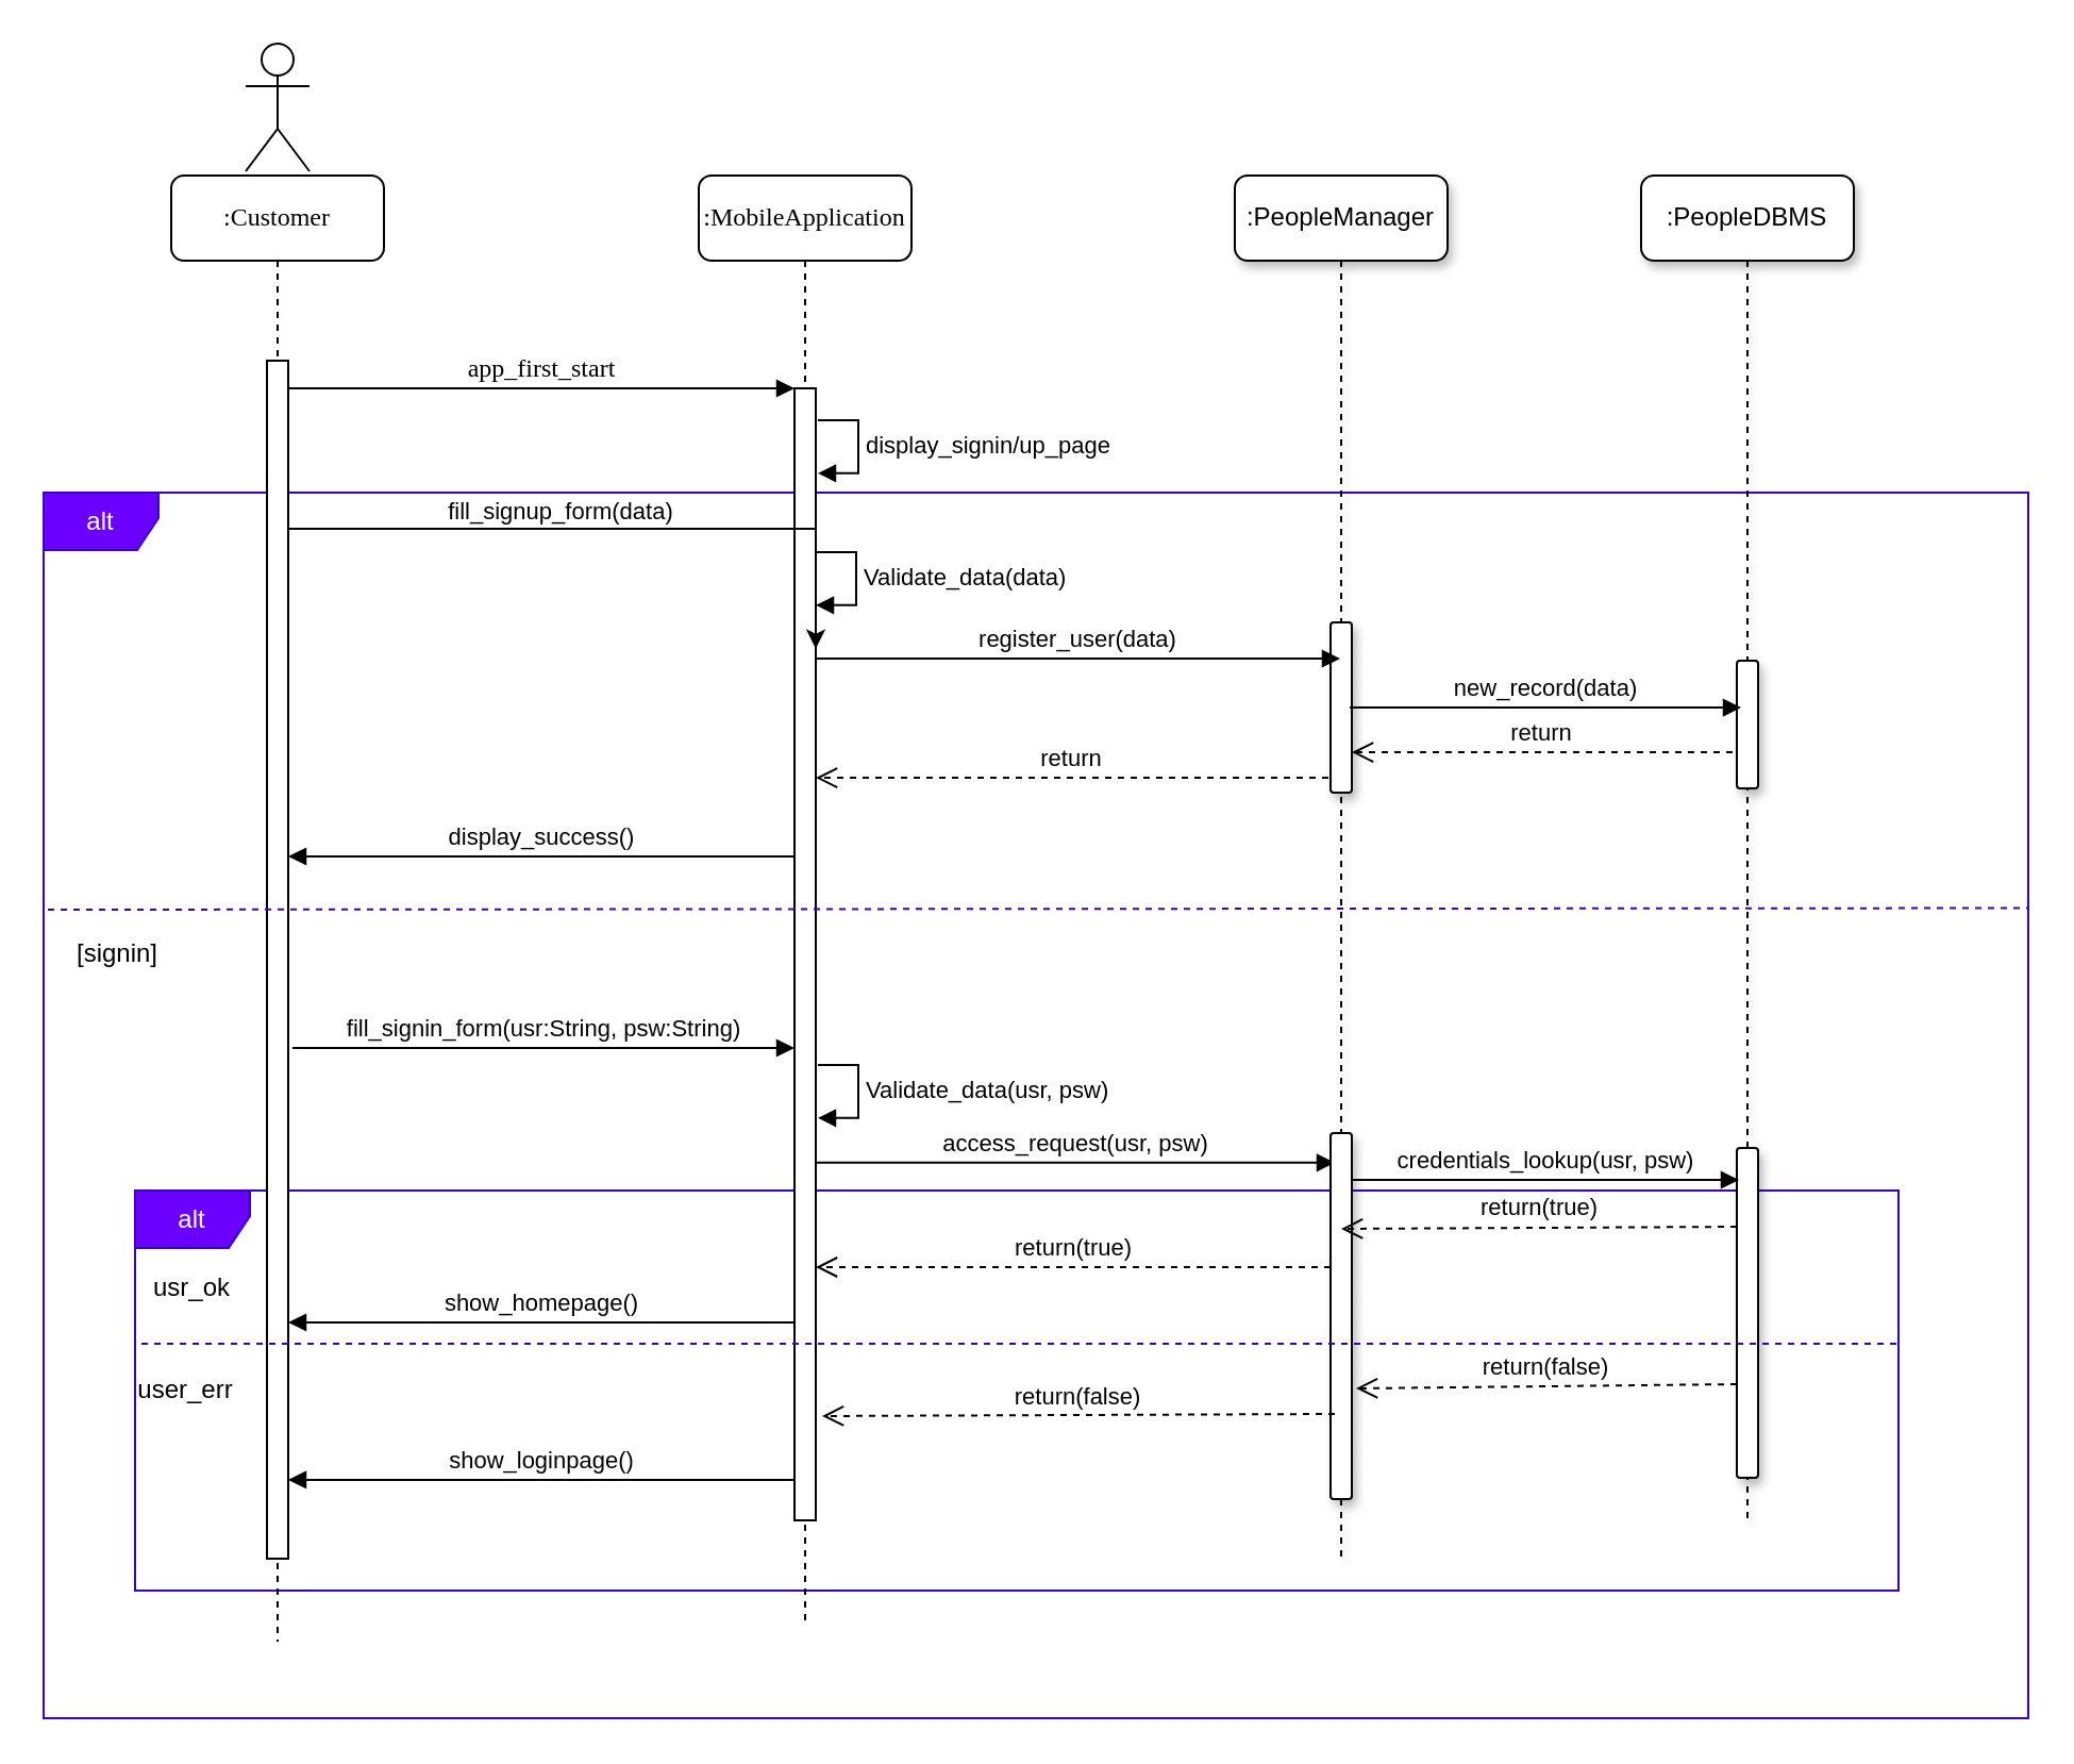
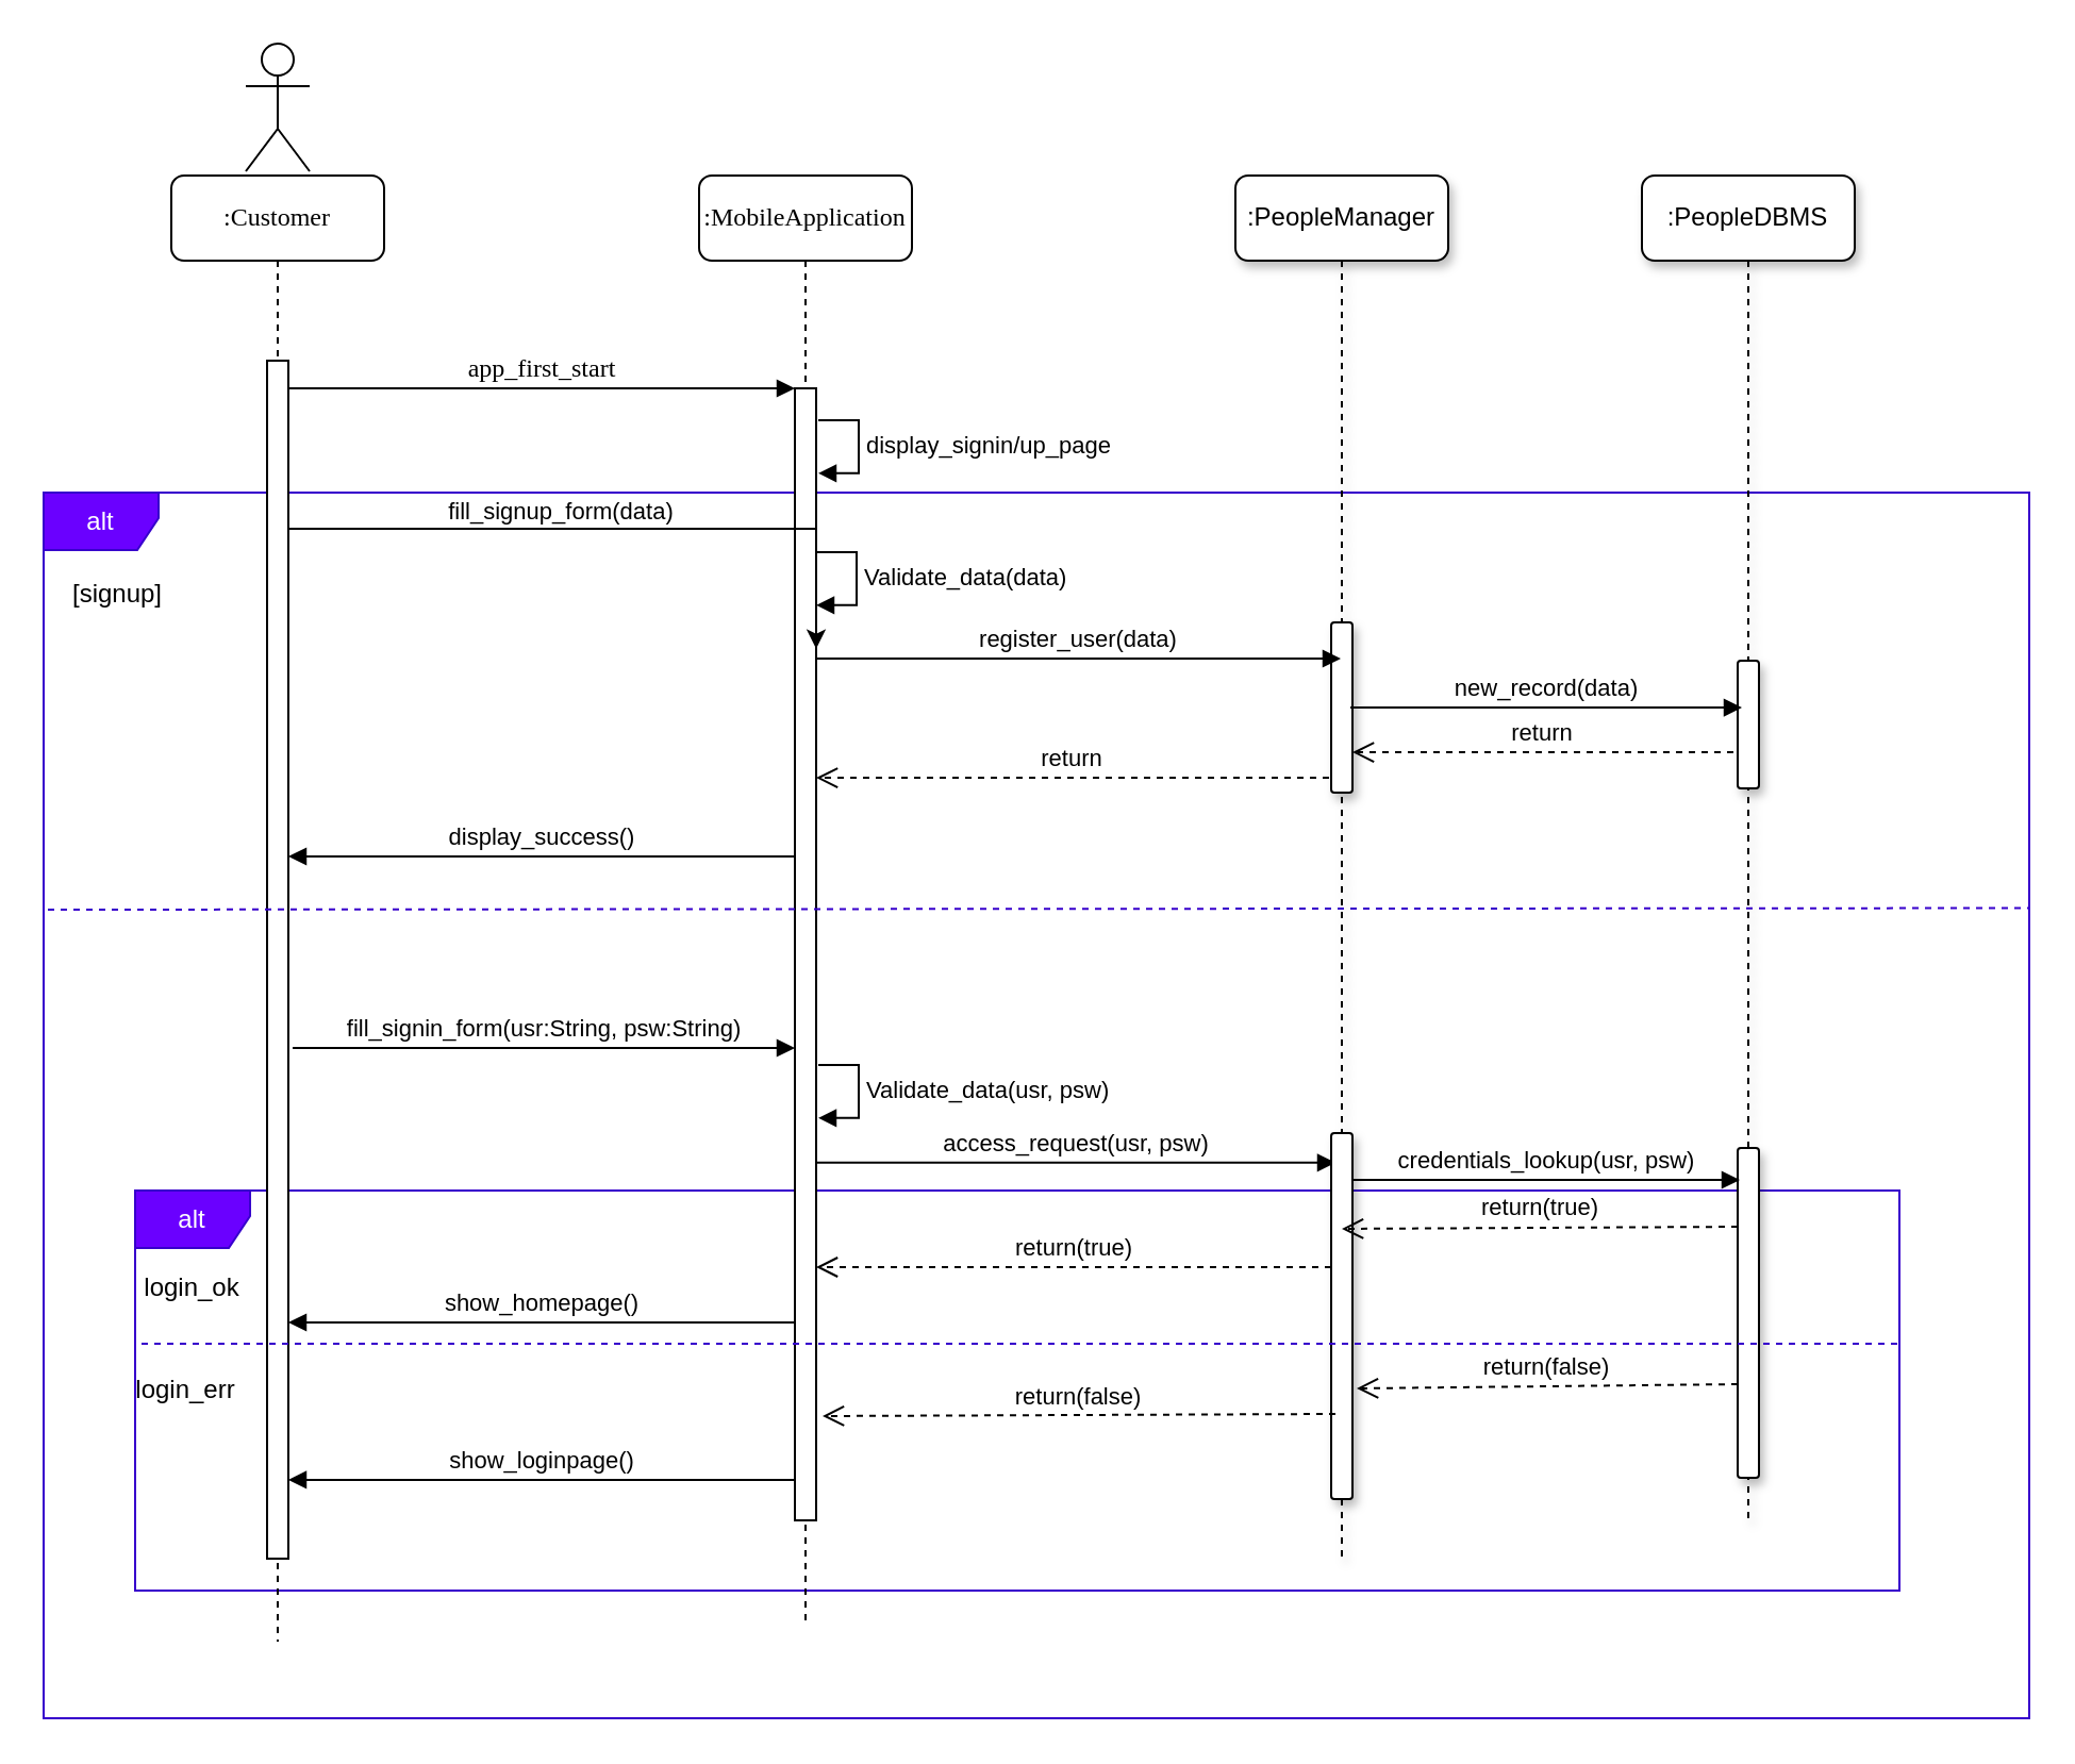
  <mxCell id="0" />
  <mxCell id="1" parent="0" />
  <mxCell id="2" value="alt" style="shape=umlFrame;whiteSpace=wrap;html=1;width=54;height=27;fillColor=#6a00ff;strokeColor=#3700CC;fontColor=#ffffff;" vertex="1" parent="1"><mxGeometry x="63" y="559" width="829" height="188" as="geometry" /></mxCell>
  <mxCell id="3" value="alt" style="shape=umlFrame;whiteSpace=wrap;html=1;width=54;height=27;fillColor=#6a00ff;strokeColor=#3700CC;fontColor=#ffffff;" vertex="1" parent="1"><mxGeometry x="20" y="231" width="933" height="576" as="geometry" /></mxCell>
  <mxCell id="4" value=":MobileApplication" style="shape=umlLifeline;perimeter=lifelinePerimeter;whiteSpace=wrap;html=1;container=1;collapsible=0;recursiveResize=0;outlineConnect=0;rounded=1;shadow=0;comic=0;labelBackgroundColor=none;strokeWidth=1;fontFamily=Verdana;fontSize=12;align=center;" parent="1" vertex="1"><mxGeometry x="328" y="82" width="100" height="682" as="geometry" /></mxCell>
  <mxCell id="5" value="" style="html=1;points=[];perimeter=orthogonalPerimeter;rounded=0;shadow=0;comic=0;labelBackgroundColor=none;strokeWidth=1;fontFamily=Verdana;fontSize=12;align=center;" parent="4" vertex="1"><mxGeometry x="45" y="100" width="10" height="532" as="geometry" /></mxCell>
  <mxCell id="6" value="display_signin/up_page" style="edgeStyle=orthogonalEdgeStyle;html=1;align=left;spacingLeft=2;endArrow=block;rounded=0;entryX=1.1;entryY=0.143;entryDx=0;entryDy=0;entryPerimeter=0;" edge="1" parent="4"><mxGeometry relative="1" as="geometry"><mxPoint x="56" y="115" as="sourcePoint" /><Array as="points"><mxPoint x="75" y="115" /><mxPoint x="75" y="140" /></Array><mxPoint x="56" y="139.89" as="targetPoint" /></mxGeometry></mxCell>
  <mxCell id="7" value="display_success()" style="html=1;verticalAlign=bottom;endArrow=block;" edge="1" parent="4" target="9"><mxGeometry width="80" relative="1" as="geometry"><mxPoint x="45" y="320" as="sourcePoint" /><mxPoint x="125" y="320" as="targetPoint" /></mxGeometry></mxCell>
  <mxCell id="8" value=":Customer" style="shape=umlLifeline;perimeter=lifelinePerimeter;whiteSpace=wrap;html=1;container=1;collapsible=0;recursiveResize=0;outlineConnect=0;rounded=1;shadow=0;comic=0;labelBackgroundColor=none;strokeWidth=1;fontFamily=Verdana;fontSize=12;align=center;" parent="1" vertex="1"><mxGeometry x="80" y="82" width="100" height="689" as="geometry" /></mxCell>
  <mxCell id="9" value="" style="html=1;points=[];perimeter=orthogonalPerimeter;rounded=0;shadow=0;comic=0;labelBackgroundColor=none;strokeWidth=1;fontFamily=Verdana;fontSize=12;align=center;" parent="8" vertex="1"><mxGeometry x="45" y="87" width="10" height="563" as="geometry" /></mxCell>
  <mxCell id="10" value="app_first_start" style="html=1;verticalAlign=bottom;endArrow=block;entryX=0;entryY=0;labelBackgroundColor=none;fontFamily=Verdana;fontSize=12;edgeStyle=elbowEdgeStyle;elbow=vertical;" parent="1" source="9" target="5" edge="1"><mxGeometry relative="1" as="geometry"><mxPoint x="200" y="192" as="sourcePoint" /></mxGeometry></mxCell>
  <mxCell id="11" value="" style="shape=umlActor;verticalLabelPosition=bottom;verticalAlign=top;html=1;" vertex="1" parent="1"><mxGeometry x="115" y="20" width="30" height="60" as="geometry" /></mxCell>
  <mxCell id="12" style="edgeStyle=orthogonalEdgeStyle;rounded=0;orthogonalLoop=1;jettySize=auto;html=1;entryX=1;entryY=0.23;entryDx=0;entryDy=0;entryPerimeter=0;" edge="1" parent="1" source="9" target="5"><mxGeometry relative="1" as="geometry"><Array as="points"><mxPoint x="198" y="248" /><mxPoint x="198" y="248" /></Array></mxGeometry></mxCell>
  <mxCell id="13" value="fill_signup_form(data)" style="edgeLabel;html=1;align=center;verticalAlign=middle;resizable=0;points=[];" vertex="1" connectable="0" parent="12"><mxGeometry x="-0.292" y="-3" relative="1" as="geometry"><mxPoint x="19" y="-12" as="offset" /></mxGeometry></mxCell>
  <mxCell id="14" value="" style="endArrow=none;dashed=1;html=1;fillColor=#6a00ff;strokeColor=#3700CC;entryX=1;entryY=0.339;entryDx=0;entryDy=0;entryPerimeter=0;" edge="1" parent="1" target="3"><mxGeometry width="50" height="50" relative="1" as="geometry"><mxPoint x="22" y="427" as="sourcePoint" /><mxPoint x="947" y="427" as="targetPoint" /></mxGeometry></mxCell>
  <mxCell id="15" value=":PeopleManager" style="shape=umlLifeline;perimeter=lifelinePerimeter;whiteSpace=wrap;html=1;container=1;collapsible=0;recursiveResize=0;outlineConnect=0;rounded=1;shadow=1;glass=0;sketch=0;" vertex="1" parent="1"><mxGeometry x="580" y="82" width="100" height="650" as="geometry" /></mxCell>
  <mxCell id="16" value="" style="html=1;points=[];perimeter=orthogonalPerimeter;rounded=1;shadow=1;glass=0;sketch=0;" vertex="1" parent="15"><mxGeometry x="45" y="210" width="10" height="80" as="geometry" /></mxCell>
  <mxCell id="17" value=":PeopleDBMS" style="shape=umlLifeline;perimeter=lifelinePerimeter;whiteSpace=wrap;html=1;container=1;collapsible=0;recursiveResize=0;outlineConnect=0;rounded=1;shadow=1;glass=0;sketch=0;" vertex="1" parent="1"><mxGeometry x="771" y="82" width="100" height="634" as="geometry" /></mxCell>
  <mxCell id="18" value="" style="html=1;points=[];perimeter=orthogonalPerimeter;rounded=1;shadow=1;glass=0;sketch=0;" vertex="1" parent="17"><mxGeometry x="45" y="228" width="10" height="60" as="geometry" /></mxCell>
  <mxCell id="19" value="Validate_data(data)" style="edgeStyle=orthogonalEdgeStyle;html=1;align=left;spacingLeft=2;endArrow=block;rounded=0;entryX=1.1;entryY=0.143;entryDx=0;entryDy=0;entryPerimeter=0;" edge="1" parent="1"><mxGeometry relative="1" as="geometry"><mxPoint x="383" y="259" as="sourcePoint" /><Array as="points"><mxPoint x="402" y="259" /><mxPoint x="402" y="284" /></Array><mxPoint x="383" y="283.89" as="targetPoint" /></mxGeometry></mxCell>
  <mxCell id="20" value="register_user(data)" style="html=1;verticalAlign=bottom;endArrow=block;" edge="1" parent="1" source="5" target="15"><mxGeometry width="80" relative="1" as="geometry"><mxPoint x="597" y="427" as="sourcePoint" /><mxPoint x="677" y="427" as="targetPoint" /><Array as="points"><mxPoint x="496" y="309" /></Array></mxGeometry></mxCell>
  <mxCell id="21" value="new_record(data)" style="html=1;verticalAlign=bottom;endArrow=block;exitX=0.9;exitY=0.5;exitDx=0;exitDy=0;exitPerimeter=0;entryX=0.2;entryY=0.367;entryDx=0;entryDy=0;entryPerimeter=0;" edge="1" parent="1" source="16" target="18"><mxGeometry width="80" relative="1" as="geometry"><mxPoint x="597" y="427" as="sourcePoint" /><mxPoint x="677" y="427" as="targetPoint" /></mxGeometry></mxCell>
  <mxCell id="22" value="return" style="html=1;verticalAlign=bottom;endArrow=open;dashed=1;endSize=8;entryX=1;entryY=0.763;entryDx=0;entryDy=0;entryPerimeter=0;exitX=-0.2;exitY=0.717;exitDx=0;exitDy=0;exitPerimeter=0;" edge="1" parent="1" source="18" target="16"><mxGeometry relative="1" as="geometry"><mxPoint x="779" y="353" as="sourcePoint" /><mxPoint x="597" y="427" as="targetPoint" /></mxGeometry></mxCell>
  <mxCell id="23" value="return" style="html=1;verticalAlign=bottom;endArrow=open;dashed=1;endSize=8;exitX=-0.1;exitY=0.913;exitDx=0;exitDy=0;exitPerimeter=0;" edge="1" parent="1" source="16" target="5"><mxGeometry relative="1" as="geometry"><mxPoint x="677" y="427" as="sourcePoint" /><mxPoint x="597" y="427" as="targetPoint" /></mxGeometry></mxCell>
- <mxCell id="25" value="[signin]" style="text;html=1;strokeColor=none;fillColor=none;align=center;verticalAlign=middle;whiteSpace=wrap;rounded=0;shadow=1;glass=0;sketch=0;" vertex="1" parent="1"><mxGeometry x="35" y="438" width="40" height="20" as="geometry" /></mxCell>
+ <mxCell id="24" value="[signup]" style="text;html=1;strokeColor=none;fillColor=none;align=center;verticalAlign=middle;whiteSpace=wrap;rounded=0;shadow=1;glass=0;sketch=0;" vertex="1" parent="1"><mxGeometry x="35" y="269" width="40" height="20" as="geometry" /></mxCell>
  <mxCell id="26" value="fill_signin_form(usr:String, psw:String)" style="html=1;verticalAlign=bottom;endArrow=block;" edge="1" parent="1" target="5"><mxGeometry width="80" relative="1" as="geometry"><mxPoint x="137" y="492" as="sourcePoint" /><mxPoint x="217" y="492" as="targetPoint" /></mxGeometry></mxCell>
  <mxCell id="27" value="Validate_data(usr, psw)" style="edgeStyle=orthogonalEdgeStyle;html=1;align=left;spacingLeft=2;endArrow=block;rounded=0;entryX=1.1;entryY=0.143;entryDx=0;entryDy=0;entryPerimeter=0;" edge="1" parent="1"><mxGeometry relative="1" as="geometry"><mxPoint x="384" y="500" as="sourcePoint" /><Array as="points"><mxPoint x="403" y="500" /><mxPoint x="403" y="525" /></Array><mxPoint x="384" y="524.89" as="targetPoint" /></mxGeometry></mxCell>
  <mxCell id="28" value="access_request(usr, psw)" style="html=1;verticalAlign=bottom;endArrow=block;entryX=0.2;entryY=0.081;entryDx=0;entryDy=0;entryPerimeter=0;" edge="1" parent="1" source="5" target="29"><mxGeometry width="80" relative="1" as="geometry"><mxPoint x="387" y="555" as="sourcePoint" /><mxPoint x="569" y="480" as="targetPoint" /></mxGeometry></mxCell>
  <mxCell id="29" value="" style="html=1;points=[];perimeter=orthogonalPerimeter;rounded=1;shadow=1;glass=0;sketch=0;" vertex="1" parent="1"><mxGeometry x="625" y="532" width="10" height="172" as="geometry" /></mxCell>
  <mxCell id="30" value="" style="html=1;points=[];perimeter=orthogonalPerimeter;rounded=1;shadow=1;glass=0;sketch=0;" vertex="1" parent="1"><mxGeometry x="816" y="539" width="10" height="155" as="geometry" /></mxCell>
  <mxCell id="31" value="credentials_lookup(usr, psw)" style="html=1;verticalAlign=bottom;endArrow=block;" edge="1" parent="1" source="29"><mxGeometry width="80" relative="1" as="geometry"><mxPoint x="641" y="554" as="sourcePoint" /><mxPoint x="817" y="554" as="targetPoint" /></mxGeometry></mxCell>
  <mxCell id="32" value="return(true)" style="html=1;verticalAlign=bottom;endArrow=open;dashed=1;endSize=8;" edge="1" parent="1"><mxGeometry relative="1" as="geometry"><mxPoint x="816" y="576" as="sourcePoint" /><mxPoint x="630" y="577" as="targetPoint" /></mxGeometry></mxCell>
  <mxCell id="33" value="return(false)" style="html=1;verticalAlign=bottom;endArrow=open;dashed=1;endSize=8;entryX=1.2;entryY=0.575;entryDx=0;entryDy=0;entryPerimeter=0;" edge="1" parent="1"><mxGeometry relative="1" as="geometry"><mxPoint x="816" y="650" as="sourcePoint" /><mxPoint x="637" y="652" as="targetPoint" /></mxGeometry></mxCell>
  <mxCell id="34" value="return(true)" style="html=1;verticalAlign=bottom;endArrow=open;dashed=1;endSize=8;" edge="1" parent="1" target="5"><mxGeometry relative="1" as="geometry"><mxPoint x="625" y="595" as="sourcePoint" /><mxPoint x="545" y="595" as="targetPoint" /></mxGeometry></mxCell>
  <mxCell id="35" value="show_loginpage()" style="html=1;verticalAlign=bottom;endArrow=block;" edge="1" parent="1" target="9"><mxGeometry width="80" relative="1" as="geometry"><mxPoint x="373" y="694.976" as="sourcePoint" /><mxPoint x="141" y="694.976" as="targetPoint" /></mxGeometry></mxCell>
  <mxCell id="36" value="return(false)" style="html=1;verticalAlign=bottom;endArrow=open;dashed=1;endSize=8;entryX=1.1;entryY=0.9;entryDx=0;entryDy=0;entryPerimeter=0;" edge="1" parent="1"><mxGeometry relative="1" as="geometry"><mxPoint x="627" y="664" as="sourcePoint" /><mxPoint x="386" y="665" as="targetPoint" /></mxGeometry></mxCell>
  <mxCell id="37" value="show_homepage()" style="html=1;verticalAlign=bottom;endArrow=block;" edge="1" parent="1" source="5" target="9"><mxGeometry width="80" relative="1" as="geometry"><mxPoint x="370" y="621.996" as="sourcePoint" /><mxPoint x="138" y="621.996" as="targetPoint" /><Array as="points"><mxPoint x="274" y="621" /></Array></mxGeometry></mxCell>
  <mxCell id="38" value="" style="endArrow=none;dashed=1;html=1;fillColor=#6a00ff;strokeColor=#3700CC;" edge="1" parent="1"><mxGeometry width="50" height="50" relative="1" as="geometry"><mxPoint x="66" y="631" as="sourcePoint" /><mxPoint x="894" y="631" as="targetPoint" /></mxGeometry></mxCell>
- <mxCell id="39" value="usr_ok" style="text;html=1;strokeColor=none;fillColor=none;align=center;verticalAlign=middle;whiteSpace=wrap;rounded=0;shadow=1;glass=0;sketch=0;" vertex="1" parent="1"><mxGeometry x="70" y="595" width="40" height="20" as="geometry" /></mxCell>
- <mxCell id="40" value="user_err" style="text;html=1;strokeColor=none;fillColor=none;align=center;verticalAlign=middle;whiteSpace=wrap;rounded=0;shadow=1;glass=0;sketch=0;" vertex="1" parent="1"><mxGeometry x="67" y="643" width="40" height="20" as="geometry" /></mxCell>
+ <mxCell id="39" value="login_ok" style="text;html=1;strokeColor=none;fillColor=none;align=center;verticalAlign=middle;whiteSpace=wrap;rounded=0;shadow=1;glass=0;sketch=0;" vertex="1" parent="1"><mxGeometry x="70" y="595" width="40" height="20" as="geometry" /></mxCell>
+ <mxCell id="40" value="login_err" style="text;html=1;strokeColor=none;fillColor=none;align=center;verticalAlign=middle;whiteSpace=wrap;rounded=0;shadow=1;glass=0;sketch=0;" vertex="1" parent="1"><mxGeometry x="67" y="643" width="40" height="20" as="geometry" /></mxCell>
